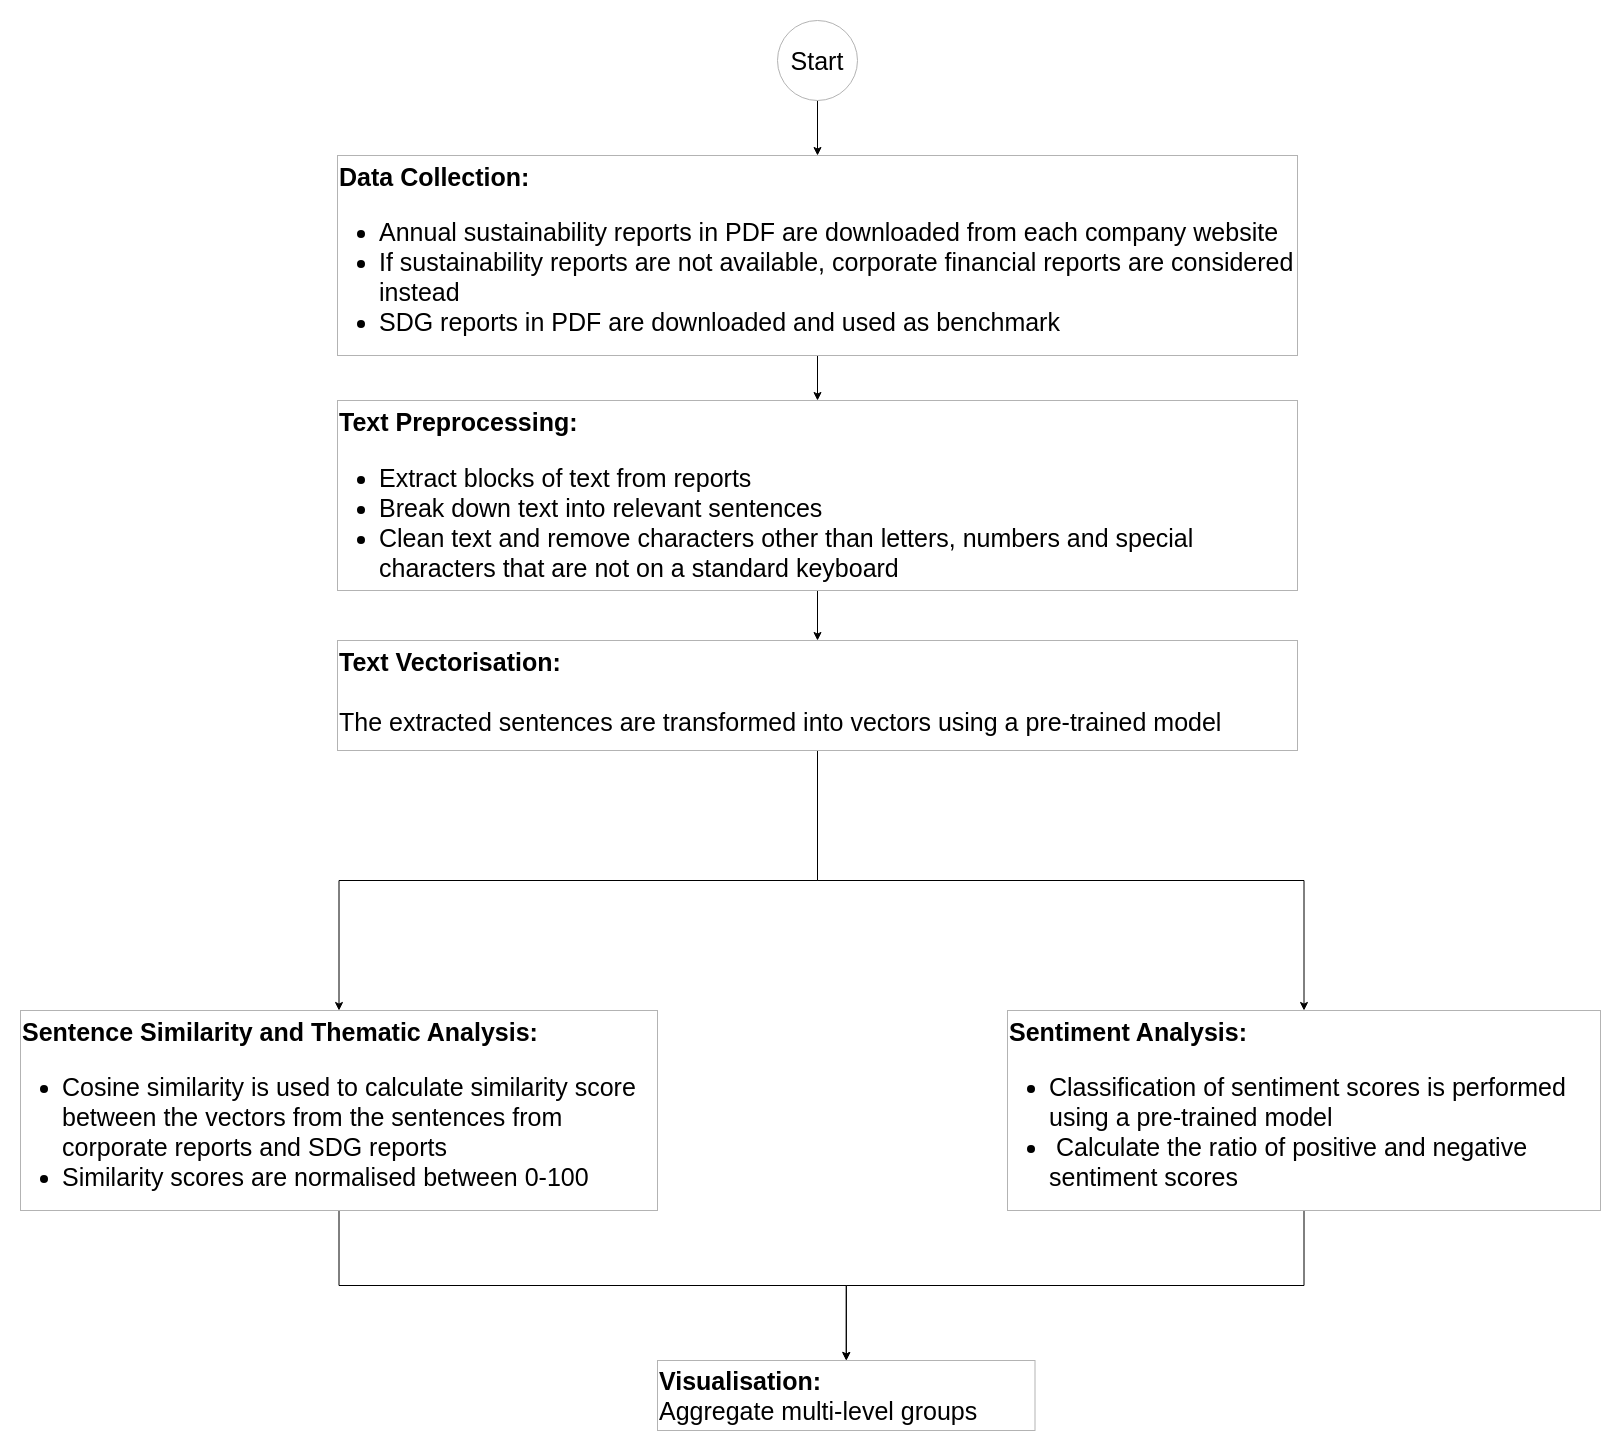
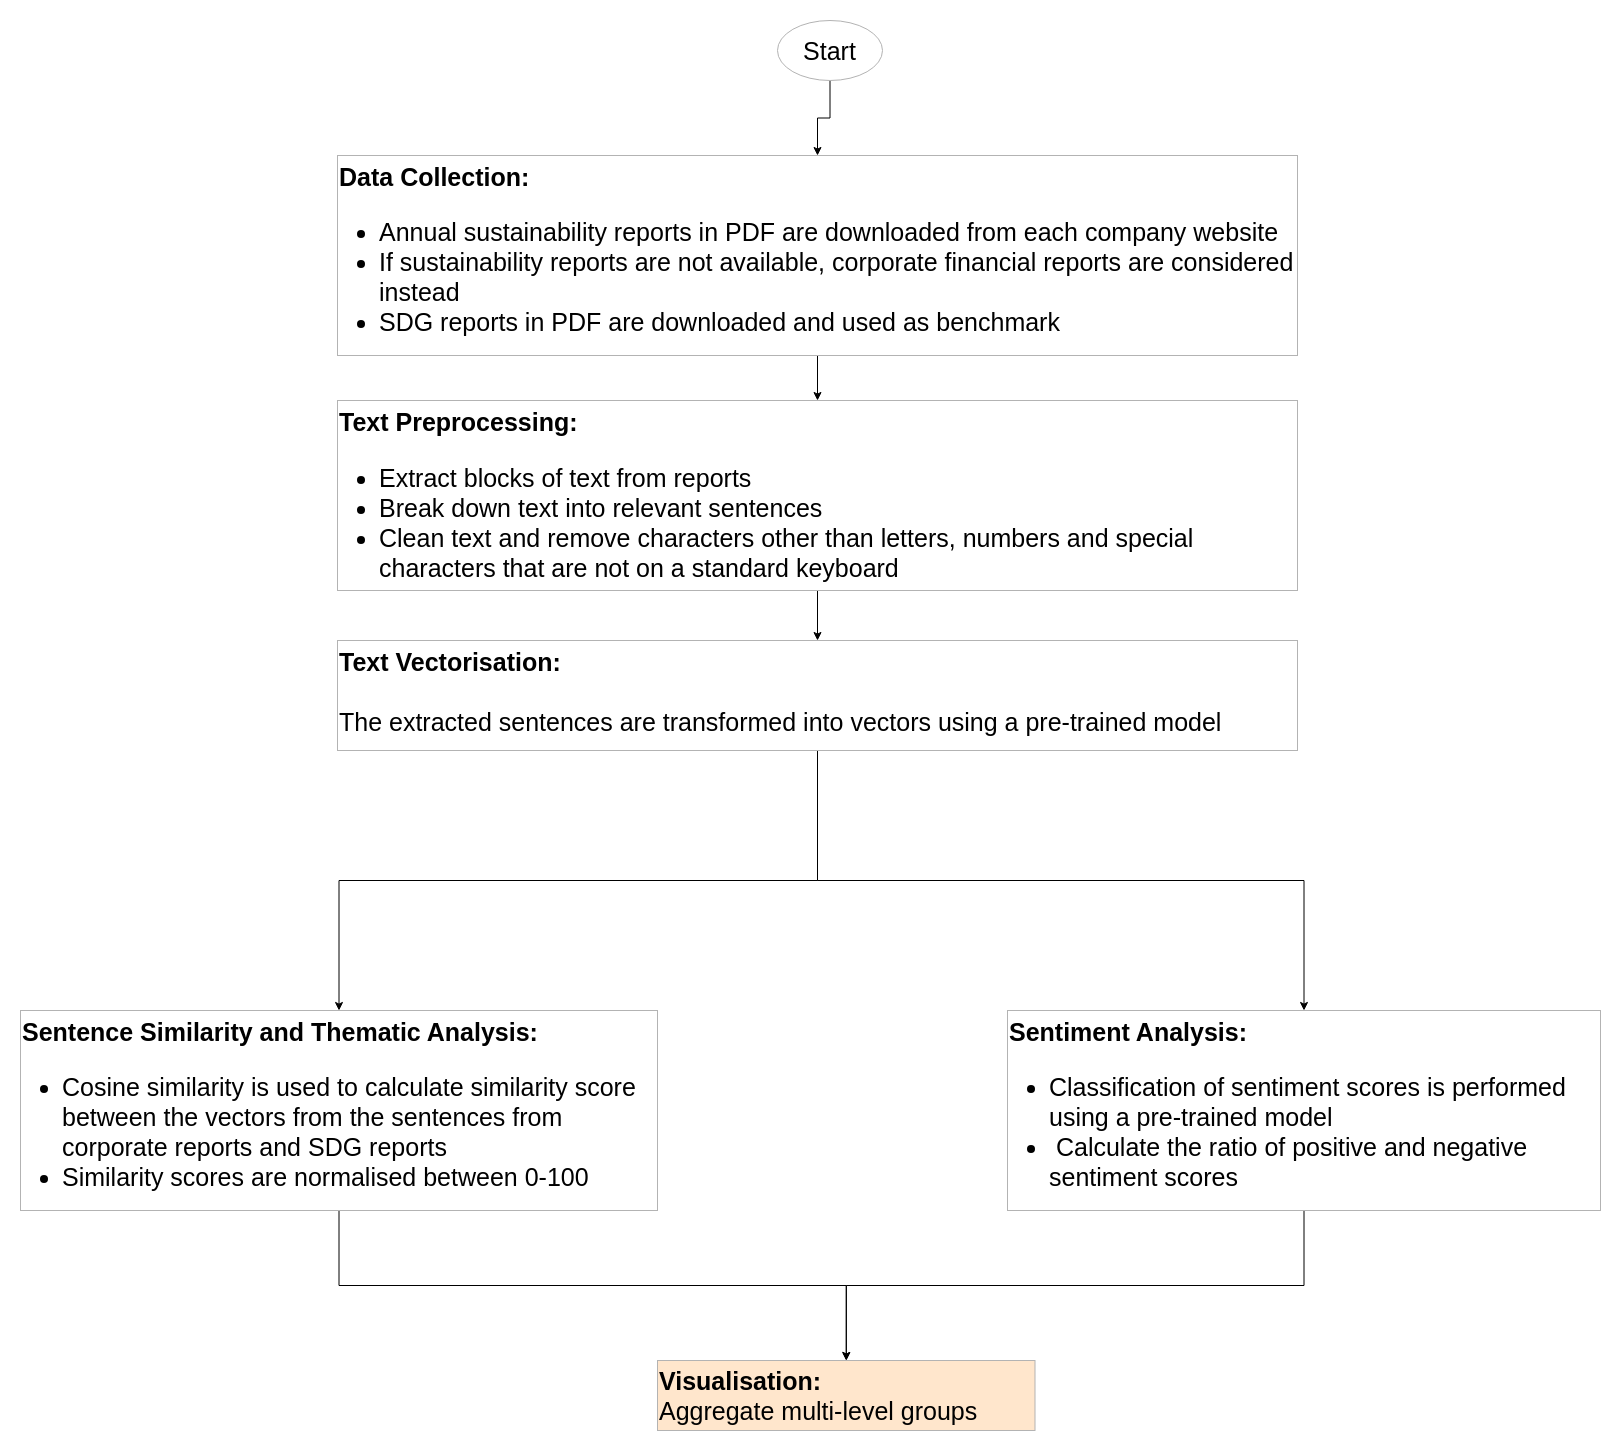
  <mxCell id="0" />
  <mxCell id="1" parent="0" />
  <mxCell id="2" style="edgeStyle=orthogonalEdgeStyle;rounded=0;orthogonalLoop=1;jettySize=auto;html=1;entryX=0.5;entryY=0;entryDx=0;entryDy=0;" parent="1" source="3" target="5" edge="1"><mxGeometry relative="1" as="geometry" /></mxCell>
- <mxCell id="3" value="&lt;font style=&quot;font-size: 25px;&quot;&gt;Start&lt;/font&gt;" style="strokeWidth=1;html=1;shape=mxgraph.flowchart.start_2;whiteSpace=wrap;fontSize=25;strokeColor=#B3B3B3;" parent="1" vertex="1"><mxGeometry x="777" y="20" width="80" height="80" as="geometry" /></mxCell>
+ <mxCell id="3" value="&lt;font style=&quot;font-size: 25px;&quot;&gt;Start&lt;/font&gt;" style="strokeWidth=1;html=1;shape=mxgraph.flowchart.start_2;whiteSpace=wrap;fontSize=25;strokeColor=#B3B3B3;" parent="1" vertex="1"><mxGeometry x="777" y="20" width="105" height="60" as="geometry" /></mxCell>
  <mxCell id="4" style="edgeStyle=orthogonalEdgeStyle;rounded=0;orthogonalLoop=1;jettySize=auto;html=1;entryX=0.5;entryY=0;entryDx=0;entryDy=0;" parent="1" source="5" target="7" edge="1"><mxGeometry relative="1" as="geometry" /></mxCell>
  <mxCell id="5" value="&lt;font style=&quot;font-size: 25px;&quot;&gt;&lt;b style=&quot;font-size: 25px;&quot;&gt;Data Collection:&lt;/b&gt;&lt;/font&gt;&lt;div style=&quot;font-size: 25px;&quot;&gt;&lt;ul style=&quot;font-size: 25px;&quot;&gt;&lt;li style=&quot;font-size: 25px;&quot;&gt;&lt;font style=&quot;font-size: 25px;&quot;&gt;Annual sustainability reports in PDF are downloaded from each company website&lt;/font&gt;&lt;/li&gt;&lt;li style=&quot;font-size: 25px;&quot;&gt;&lt;font style=&quot;font-size: 25px;&quot;&gt;If sustainability reports are not available, corporate financial reports are considered instead&lt;/font&gt;&lt;/li&gt;&lt;li style=&quot;font-size: 25px;&quot;&gt;&lt;font style=&quot;font-size: 25px;&quot;&gt;&lt;span style=&quot;font-family: sans-serif; white-space: pre; font-size: 25px;&quot;&gt;SDG reports in PDF &lt;/span&gt;are downloaded and used as benchmark&lt;/font&gt;&lt;/li&gt;&lt;/ul&gt;&lt;/div&gt;" style="rounded=0;whiteSpace=wrap;html=1;align=left;strokeColor=#B3B3B3;fontSize=25;verticalAlign=top;" parent="1" vertex="1"><mxGeometry x="337" y="155" width="960" height="200" as="geometry" /></mxCell>
  <mxCell id="6" style="edgeStyle=orthogonalEdgeStyle;rounded=0;orthogonalLoop=1;jettySize=auto;html=1;" parent="1" source="7" target="10" edge="1"><mxGeometry relative="1" as="geometry" /></mxCell>
  <mxCell id="7" value="&lt;p style=&quot;margin: 0cm; font-family: Aptos, sans-serif; font-size: 25px;&quot; class=&quot;MsoNormal&quot;&gt;&lt;font style=&quot;font-size: 25px;&quot;&gt;&lt;b style=&quot;font-size: 25px;&quot;&gt;&lt;span style=&quot;font-family: Helvetica; background-image: initial; background-position: initial; background-size: initial; background-repeat: initial; background-attachment: initial; background-origin: initial; background-clip: initial; font-size: 25px;&quot;&gt;Text Preprocessing:&lt;/span&gt;&lt;/b&gt;&lt;span style=&quot;font-family: &amp;quot;Times New Roman&amp;quot;, serif; font-size: 25px;&quot;&gt;&lt;/span&gt;&lt;/font&gt;&lt;/p&gt;&lt;ul style=&quot;margin-bottom: 0cm; font-size: 25px;&quot; type=&quot;disc&quot;&gt;&lt;li style=&quot;margin: 0cm; font-family: Aptos, sans-serif; background-image: initial; background-position: initial; background-size: initial; background-repeat: initial; background-attachment: initial; background-origin: initial; background-clip: initial; font-size: 25px;&quot; class=&quot;MsoNormal&quot;&gt;&lt;span style=&quot;font-family: Helvetica; font-size: 25px;&quot;&gt;&lt;font style=&quot;font-size: 25px;&quot;&gt;Extract blocks of text from reports&lt;/font&gt;&lt;/span&gt;&lt;/li&gt;&lt;li style=&quot;margin: 0cm; font-family: Aptos, sans-serif; background-image: initial; background-position: initial; background-size: initial; background-repeat: initial; background-attachment: initial; background-origin: initial; background-clip: initial; font-size: 25px;&quot; class=&quot;MsoNormal&quot;&gt;&lt;span style=&quot;font-family: Helvetica; font-size: 25px;&quot;&gt;&lt;font style=&quot;font-size: 25px;&quot;&gt;Break down text into relevant sentences&lt;/font&gt;&lt;/span&gt;&lt;/li&gt;&lt;li style=&quot;margin: 0cm; font-family: Aptos, sans-serif; background-image: initial; background-position: initial; background-size: initial; background-repeat: initial; background-attachment: initial; background-origin: initial; background-clip: initial; font-size: 25px;&quot; class=&quot;MsoNormal&quot;&gt;&lt;span style=&quot;font-family: Arial, sans-serif; font-size: 25px;&quot;&gt;&lt;font style=&quot;font-size: 25px;&quot;&gt;Clean text and remove characters other than letters, numbers and special characters that are not on a standard keyboard&lt;/font&gt;&lt;/span&gt;&lt;/li&gt;&lt;/ul&gt;" style="rounded=0;html=1;align=left;whiteSpace=wrap;resizable=1;autosize=0;resizeWidth=0;container=0;imageAspect=1;strokeColor=#B3B3B3;fontSize=25;verticalAlign=top;" parent="1" vertex="1"><mxGeometry x="337" y="400" width="960" height="190" as="geometry" /></mxCell>
  <mxCell id="8" style="edgeStyle=orthogonalEdgeStyle;rounded=0;orthogonalLoop=1;jettySize=auto;html=1;" parent="1" source="10" target="12" edge="1"><mxGeometry relative="1" as="geometry" /></mxCell>
  <mxCell id="9" style="edgeStyle=orthogonalEdgeStyle;rounded=0;orthogonalLoop=1;jettySize=auto;html=1;" edge="1" parent="1" source="10" target="14"><mxGeometry relative="1" as="geometry" /></mxCell>
  <mxCell id="10" value="&lt;font style=&quot;font-size: 25px;&quot;&gt;&lt;font style=&quot;font-size: 25px;&quot;&gt;&lt;b style=&quot;font-size: 25px;&quot;&gt;Text Vectorisation:&lt;br style=&quot;font-size: 25px;&quot;&gt;&lt;/b&gt;&lt;/font&gt;&lt;span style=&quot;background-color: initial; font-size: 25px;&quot;&gt;&lt;b style=&quot;font-size: 25px;&quot;&gt;&lt;br style=&quot;font-size: 25px;&quot;&gt;&lt;/b&gt;The extracted sentences are transformed into vectors using a pre-trained model&lt;/span&gt;&lt;/font&gt;" style="rounded=0;whiteSpace=wrap;html=1;align=left;strokeColor=#B3B3B3;fontSize=25;verticalAlign=top;" parent="1" vertex="1"><mxGeometry x="337" y="640" width="960" height="110" as="geometry" /></mxCell>
  <mxCell id="11" style="edgeStyle=orthogonalEdgeStyle;rounded=0;orthogonalLoop=1;jettySize=auto;html=1;entryX=0.5;entryY=0;entryDx=0;entryDy=0;" edge="1" parent="1" source="12" target="15"><mxGeometry relative="1" as="geometry" /></mxCell>
  <mxCell id="12" value="&lt;font style=&quot;font-size: 25px;&quot;&gt;&lt;b style=&quot;font-size: 25px;&quot;&gt;Sentence Similarity and Thematic Analysis:&lt;/b&gt;&lt;/font&gt;&lt;div style=&quot;font-size: 25px;&quot;&gt;&lt;ul style=&quot;font-size: 25px;&quot;&gt;&lt;li style=&quot;font-size: 25px;&quot;&gt;&lt;font style=&quot;font-size: 25px;&quot;&gt;Cosine similarity is used to calculate similarity score between the vectors from the sentences from corporate reports and SDG reports&amp;nbsp;&lt;br style=&quot;font-size: 25px;&quot;&gt;&lt;/font&gt;&lt;/li&gt;&lt;li style=&quot;font-size: 25px;&quot;&gt;&lt;font style=&quot;font-size: 25px;&quot;&gt;Similarity scores are normalised between 0-100&lt;/font&gt;&lt;/li&gt;&lt;/ul&gt;&lt;/div&gt;" style="rounded=0;whiteSpace=wrap;html=1;align=left;strokeColor=#B3B3B3;fontSize=25;verticalAlign=top;" parent="1" vertex="1"><mxGeometry x="20" y="1010" width="637" height="200" as="geometry" /></mxCell>
  <mxCell id="13" style="edgeStyle=orthogonalEdgeStyle;rounded=0;orthogonalLoop=1;jettySize=auto;html=1;" edge="1" parent="1" source="14" target="15"><mxGeometry relative="1" as="geometry" /></mxCell>
  <mxCell id="14" value="&lt;font style=&quot;font-size: 25px;&quot;&gt;&lt;b style=&quot;font-size: 25px;&quot;&gt;Sentiment Analysis:&lt;/b&gt;&lt;/font&gt;&lt;div style=&quot;font-size: 25px;&quot;&gt;&lt;ul style=&quot;font-size: 25px;&quot;&gt;&lt;li style=&quot;font-size: 25px;&quot;&gt;&lt;font style=&quot;font-size: 25px;&quot;&gt;Classification of sentiment scores is performed using a pre-trained model&lt;/font&gt;&lt;/li&gt;&lt;li style=&quot;font-size: 25px;&quot;&gt;&lt;font style=&quot;font-size: 25px;&quot;&gt;&amp;nbsp;Calculate the ratio of positive and negative sentiment scores&lt;/font&gt;&lt;/li&gt;&lt;/ul&gt;&lt;/div&gt;" style="rounded=0;whiteSpace=wrap;html=1;align=left;strokeColor=#B3B3B3;fontSize=25;verticalAlign=top;" parent="1" vertex="1"><mxGeometry x="1007" y="1010" width="593" height="200" as="geometry" /></mxCell>
- <mxCell id="15" value="&lt;font style=&quot;font-size: 25px;&quot;&gt;&lt;b style=&quot;font-size: 25px;&quot;&gt;Visualisation:&lt;/b&gt;&lt;/font&gt;&lt;div style=&quot;font-size: 25px;&quot;&gt;&lt;span style=&quot;background-color: initial; font-size: 25px;&quot;&gt;&lt;font style=&quot;font-size: 25px;&quot;&gt;Aggregate multi-level groups&lt;/font&gt;&lt;/span&gt;&lt;/div&gt;" style="rounded=0;whiteSpace=wrap;html=1;align=left;strokeColor=#B3B3B3;fontSize=25;" parent="1" vertex="1"><mxGeometry x="657" y="1360" width="377.5" height="70" as="geometry" /></mxCell>
+ <mxCell id="15" value="&lt;font style=&quot;font-size: 25px;&quot;&gt;&lt;b style=&quot;font-size: 25px;&quot;&gt;Visualisation:&lt;/b&gt;&lt;/font&gt;&lt;div style=&quot;font-size: 25px;&quot;&gt;&lt;span style=&quot;background-color: initial; font-size: 25px;&quot;&gt;&lt;font style=&quot;font-size: 25px;&quot;&gt;Aggregate multi-level groups&lt;/font&gt;&lt;/span&gt;&lt;/div&gt;" style="rounded=0;whiteSpace=wrap;html=1;align=left;strokeColor=#B3B3B3;fontSize=25;fillColor=#ffe6cc;" parent="1" vertex="1"><mxGeometry x="657" y="1360" width="377.5" height="70" as="geometry" /></mxCell>
  <mxCell id="16" value="Pointers" parent="0" />
  <mxCell id="17" value="Shapes" style="" parent="0" />
